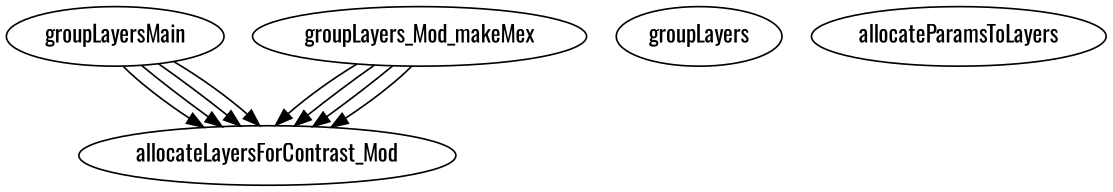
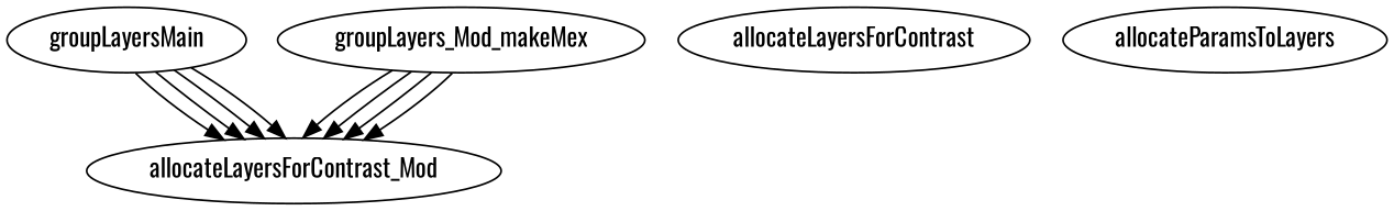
  digraph {
    fontname=Oswald
    node [fontname=Oswald]
    edge [fontname=Oswald]
    n1 [label=allocateLayersForContrast_Mod]
    groupLayersMain
    groupLayers_Mod_makeMex
-   allocateLayersForContrast [label=groupLayers]
+   allocateLayersForContrast
    allocateParamsToLayers
    groupLayersMain -> n1
    groupLayersMain -> n1
    groupLayersMain -> n1
    groupLayersMain -> n1
    groupLayers_Mod_makeMex -> n1
    groupLayers_Mod_makeMex -> n1
    groupLayers_Mod_makeMex -> n1
    groupLayers_Mod_makeMex -> n1
  }
